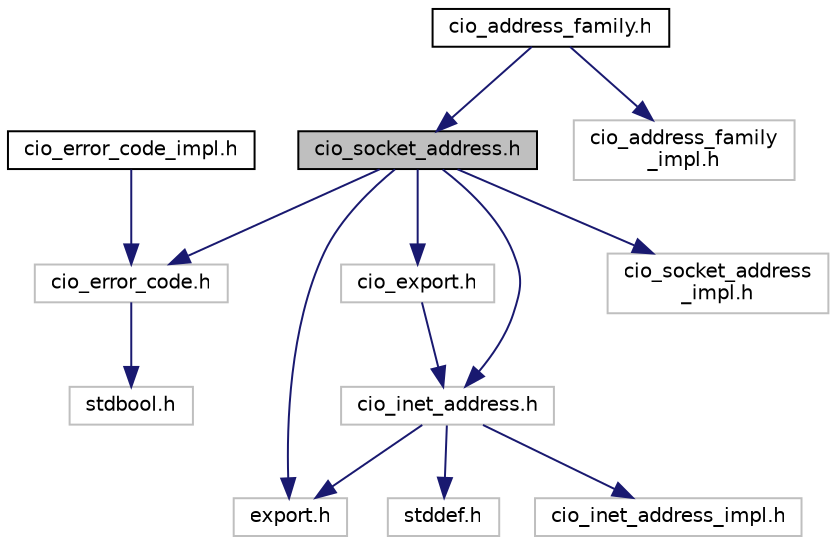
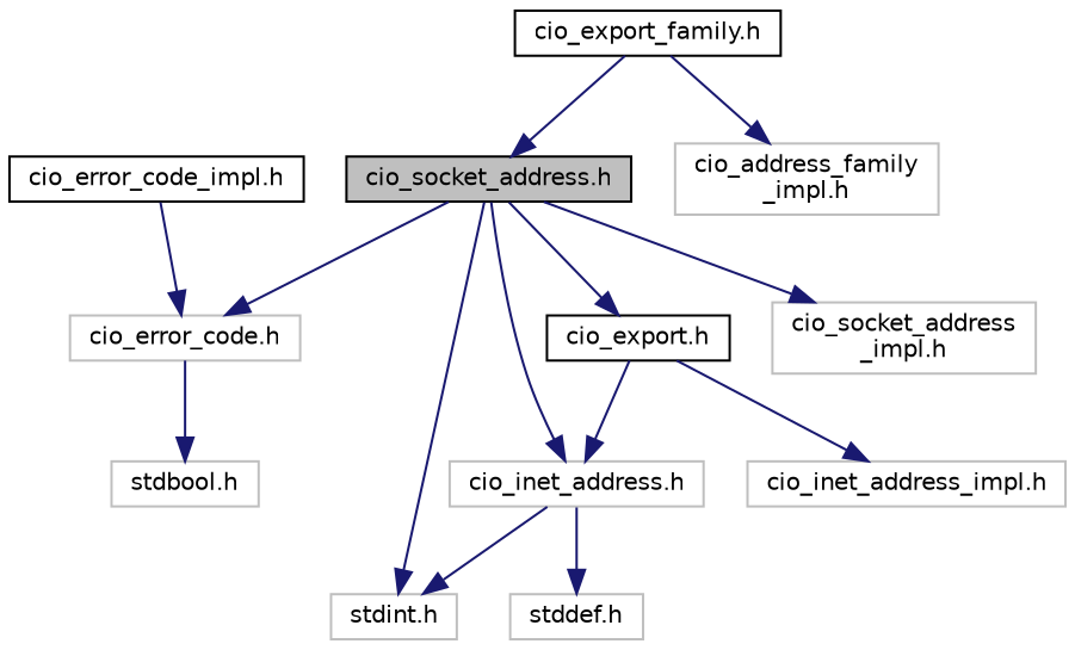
  digraph {
    node [color=grey75 fillcolor=white fontname=Helvetica fontsize=10 shape=record style=filled]
    edge [color=midnightblue fontname=Helvetica fontsize=10 labelfontname=Helvetica labelfontsize=10 style=solid]
    n1 [color=black fillcolor=grey75 fontcolor=black height=0.2 label="cio_socket_address.h" width=0.4]
-   n2 [height=0.2 label="export.h" width=0.4]
+   n2 [height=0.2 label="stdint.h" width=0.4]
    n3 [height=0.2 label="cio_error_code.h" width=0.4]
-   n4 [height=0.2 label="cio_export.h" width=0.4]
+   n4 [color=black height=0.2 label="cio_export.h" width=0.4]
    n5 [height=0.2 label="cio_inet_address.h" width=0.4]
    n6 [height=0.2 label="cio_socket_address\l_impl.h" width=0.4]
-   n7 [color=black height=0.2 label="cio_address_family.h" width=0.4]
+   n7 [color=black height=0.2 label="cio_export_family.h" width=0.4]
    n8 [height=0.2 label="cio_address_family\l_impl.h" width=0.4]
    n9 [height=0.2 label="stdbool.h" width=0.4]
    n10 [height=0.2 label="stddef.h" width=0.4]
    n11 [height=0.2 label="cio_inet_address_impl.h" width=0.4]
    n12 [color=black height=0.2 label="cio_error_code_impl.h" width=0.4]
    n1 -> n2
    n1 -> n3
    n1 -> n4
    n1 -> n5
    n1 -> n6
    n3 -> n9
    n4 -> n5
    n5 -> n2
    n5 -> n10
-   n5 -> n11
+   n4 -> n11
    n7 -> n1
    n7 -> n8
    n12 -> n3
  }
